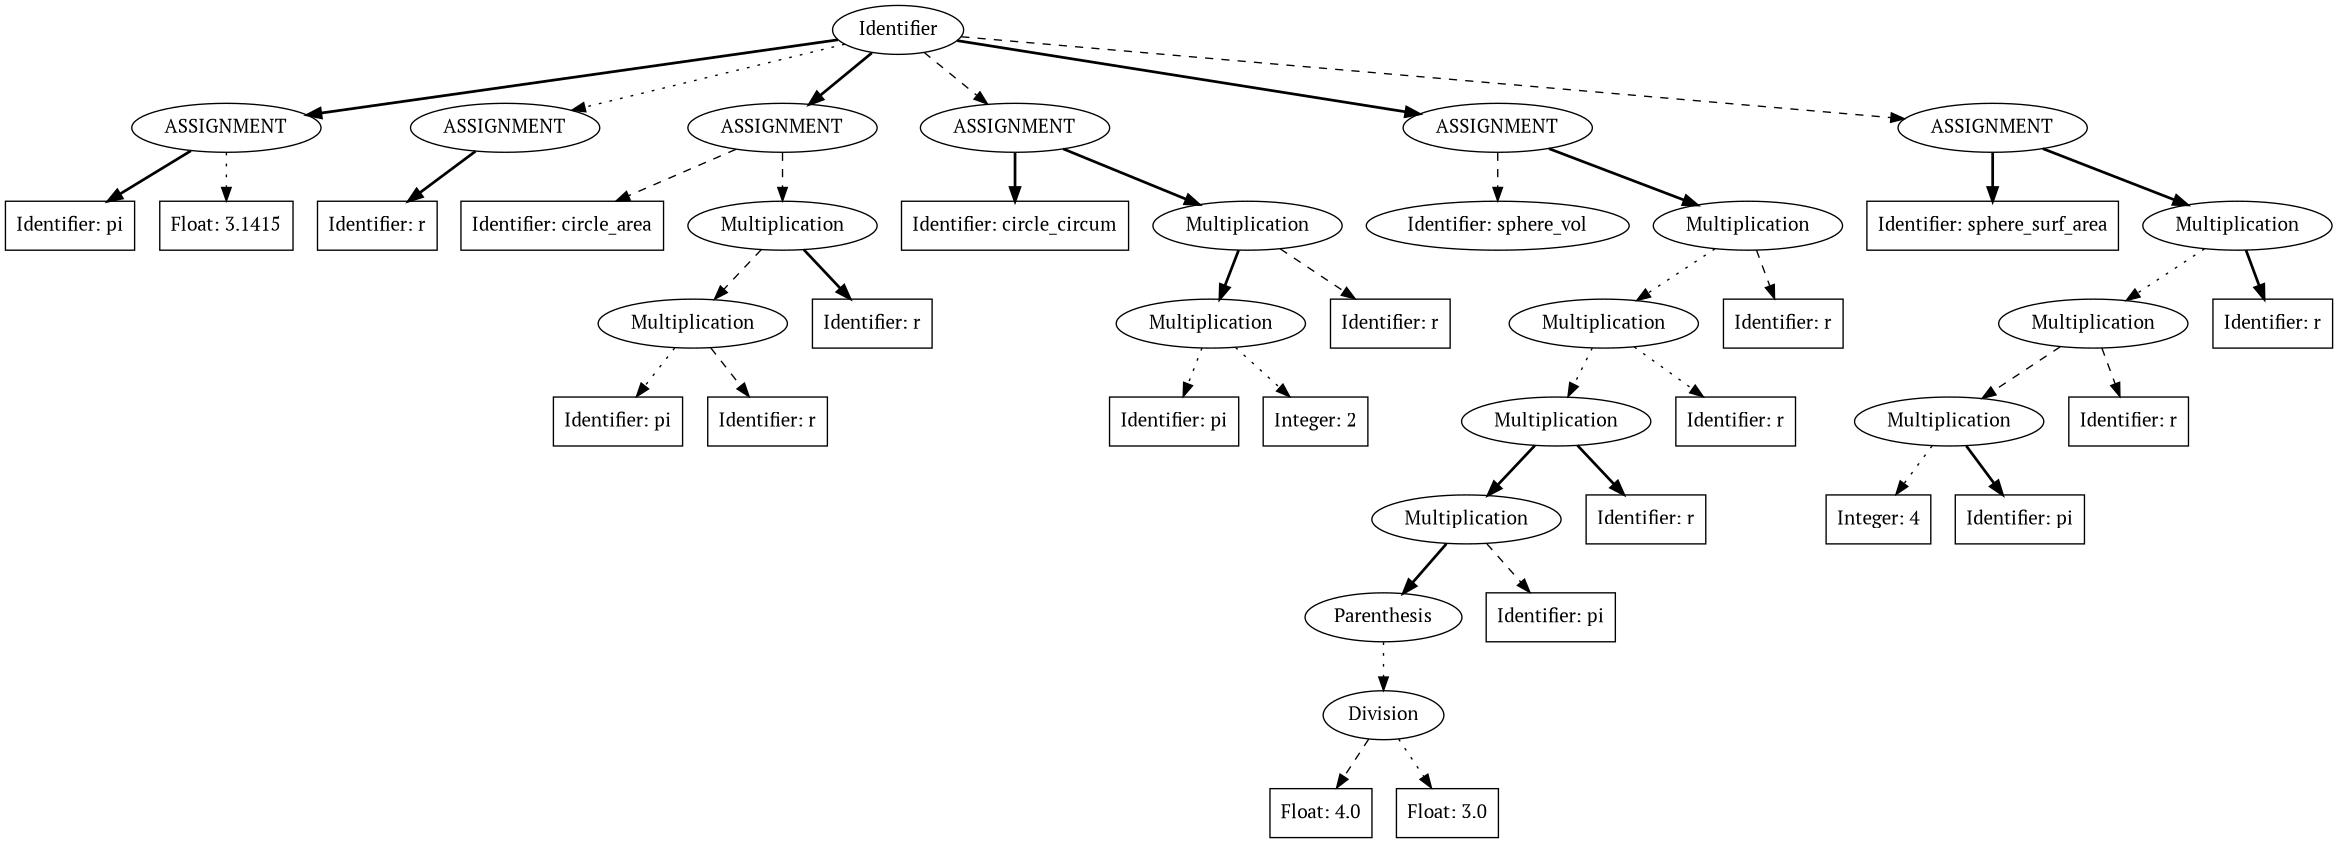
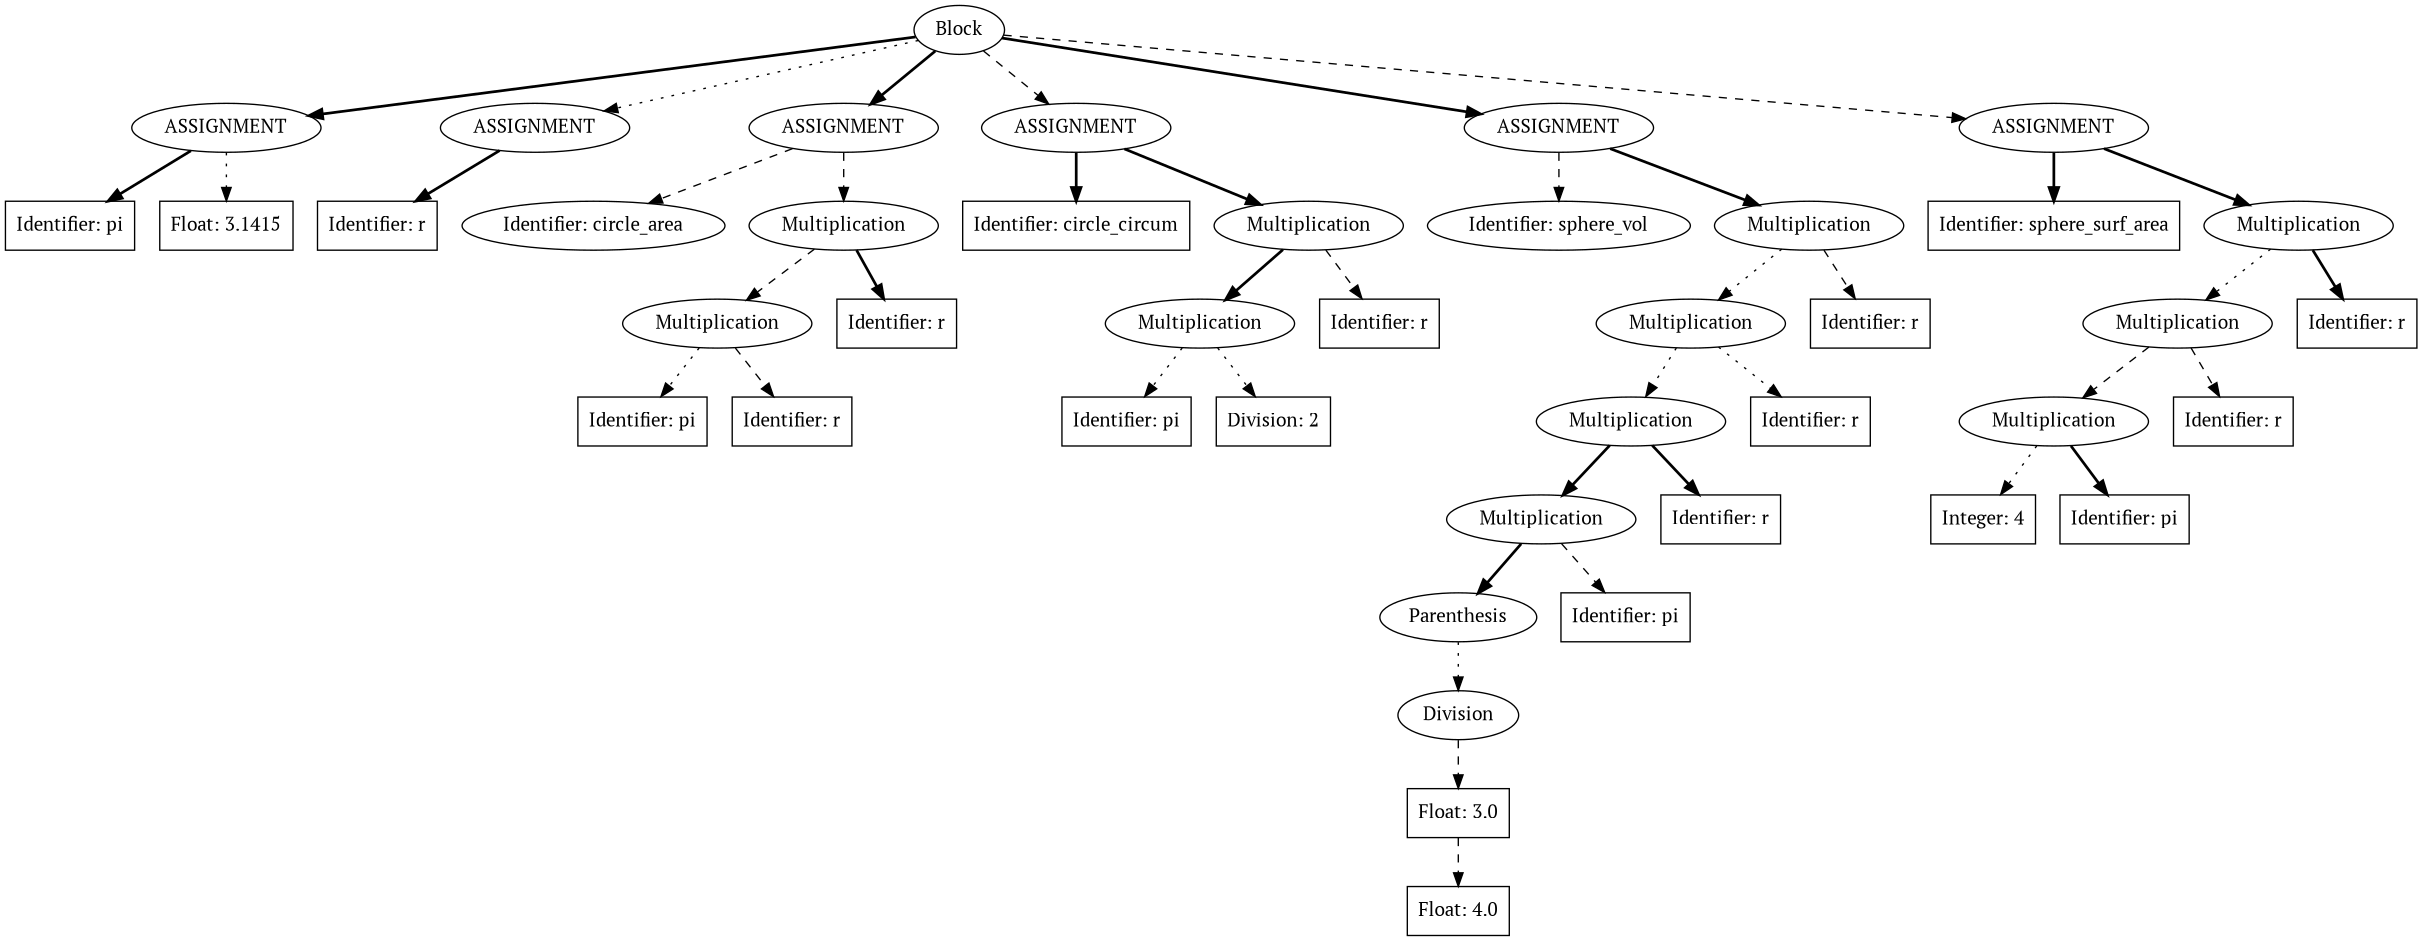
  digraph {
    fontname="PT Serif"
    node [fontname="PT Serif" shape=box]
    edge [fontname="PT Serif" style=bold]
-   n1 [label=Identifier shape=""]
+   n1 [label=Block shape=""]
    n2 [label=ASSIGNMENT shape=""]
    n3 [label=ASSIGNMENT shape=""]
    n4 [label=ASSIGNMENT shape=""]
    n5 [label=ASSIGNMENT shape=""]
    n6 [label=ASSIGNMENT shape=""]
    n7 [label=ASSIGNMENT shape=""]
    n8 [label="Identifier: pi"]
    n9 [label="Float: 3.1415"]
    n10 [label="Identifier: r"]
-   n11 [label="Identifier: circle_area"]
+   n11 [label="Identifier: circle_area" shape=ellipse]
    n12 [label=Multiplication shape=""]
    n13 [label="Identifier: circle_circum"]
    n14 [label=Multiplication shape=""]
    n15 [label="Identifier: sphere_vol" shape=ellipse]
    n16 [label=Multiplication shape=""]
    n17 [label="Identifier: sphere_surf_area"]
    n18 [label=Multiplication shape=""]
    n19 [label=Multiplication shape=""]
    n20 [label="Identifier: r"]
    n21 [label="Identifier: pi"]
    n22 [label="Identifier: r"]
    n23 [label=Multiplication shape=""]
    n24 [label="Identifier: r"]
    n25 [label="Identifier: pi"]
-   n26 [label="Integer: 2"]
+   n26 [label="Division: 2"]
    n27 [label=Multiplication shape=""]
    n28 [label="Identifier: r"]
    n29 [label=Multiplication shape=""]
    n30 [label="Identifier: r"]
    n31 [label=Multiplication shape=""]
    n32 [label="Identifier: r"]
    n33 [label=Parenthesis shape=""]
    n34 [label="Identifier: pi"]
    n35 [label=Division shape=""]
    n36 [label="Float: 4.0"]
    n37 [label="Float: 3.0"]
    n38 [label=Multiplication shape=""]
    n39 [label="Identifier: r"]
    n40 [label=Multiplication shape=""]
    n41 [label="Identifier: r"]
    n42 [label="Integer: 4"]
    n43 [label="Identifier: pi"]
    n1 -> n2
    n1 -> n3 [style=dotted]
    n1 -> n4
    n1 -> n5 [style=dashed]
    n1 -> n6
    n1 -> n7 [style=dashed]
    n2 -> n8
    n2 -> n9 [style=dotted]
    n3 -> n10
    n4 -> n11 [style=dashed]
    n4 -> n12 [style=dashed]
    n5 -> n13
    n5 -> n14
    n6 -> n15 [style=dashed]
    n6 -> n16
    n7 -> n17
    n7 -> n18
    n12 -> n19 [style=dashed]
    n12 -> n20
    n14 -> n23
    n14 -> n24 [style=dashed]
    n16 -> n27 [style=dotted]
    n16 -> n28 [style=dashed]
    n18 -> n38 [style=dotted]
    n18 -> n39
    n19 -> n21 [style=dotted]
    n19 -> n22 [style=dashed]
    n23 -> n25 [style=dotted]
    n23 -> n26 [style=dotted]
    n27 -> n29 [style=dotted]
    n27 -> n30 [style=dotted]
    n29 -> n31
    n29 -> n32
    n31 -> n33
    n31 -> n34 [style=dashed]
    n33 -> n35 [style=dotted]
-   n35 -> n36 [style=dashed]
-   n35 -> n37 [style=dotted]
+   n37 -> n36 [style=dashed]
+   n35 -> n37 [style=dashed]
    n38 -> n40 [style=dashed]
    n38 -> n41 [style=dashed]
    n40 -> n42 [style=dotted]
    n40 -> n43
  }
